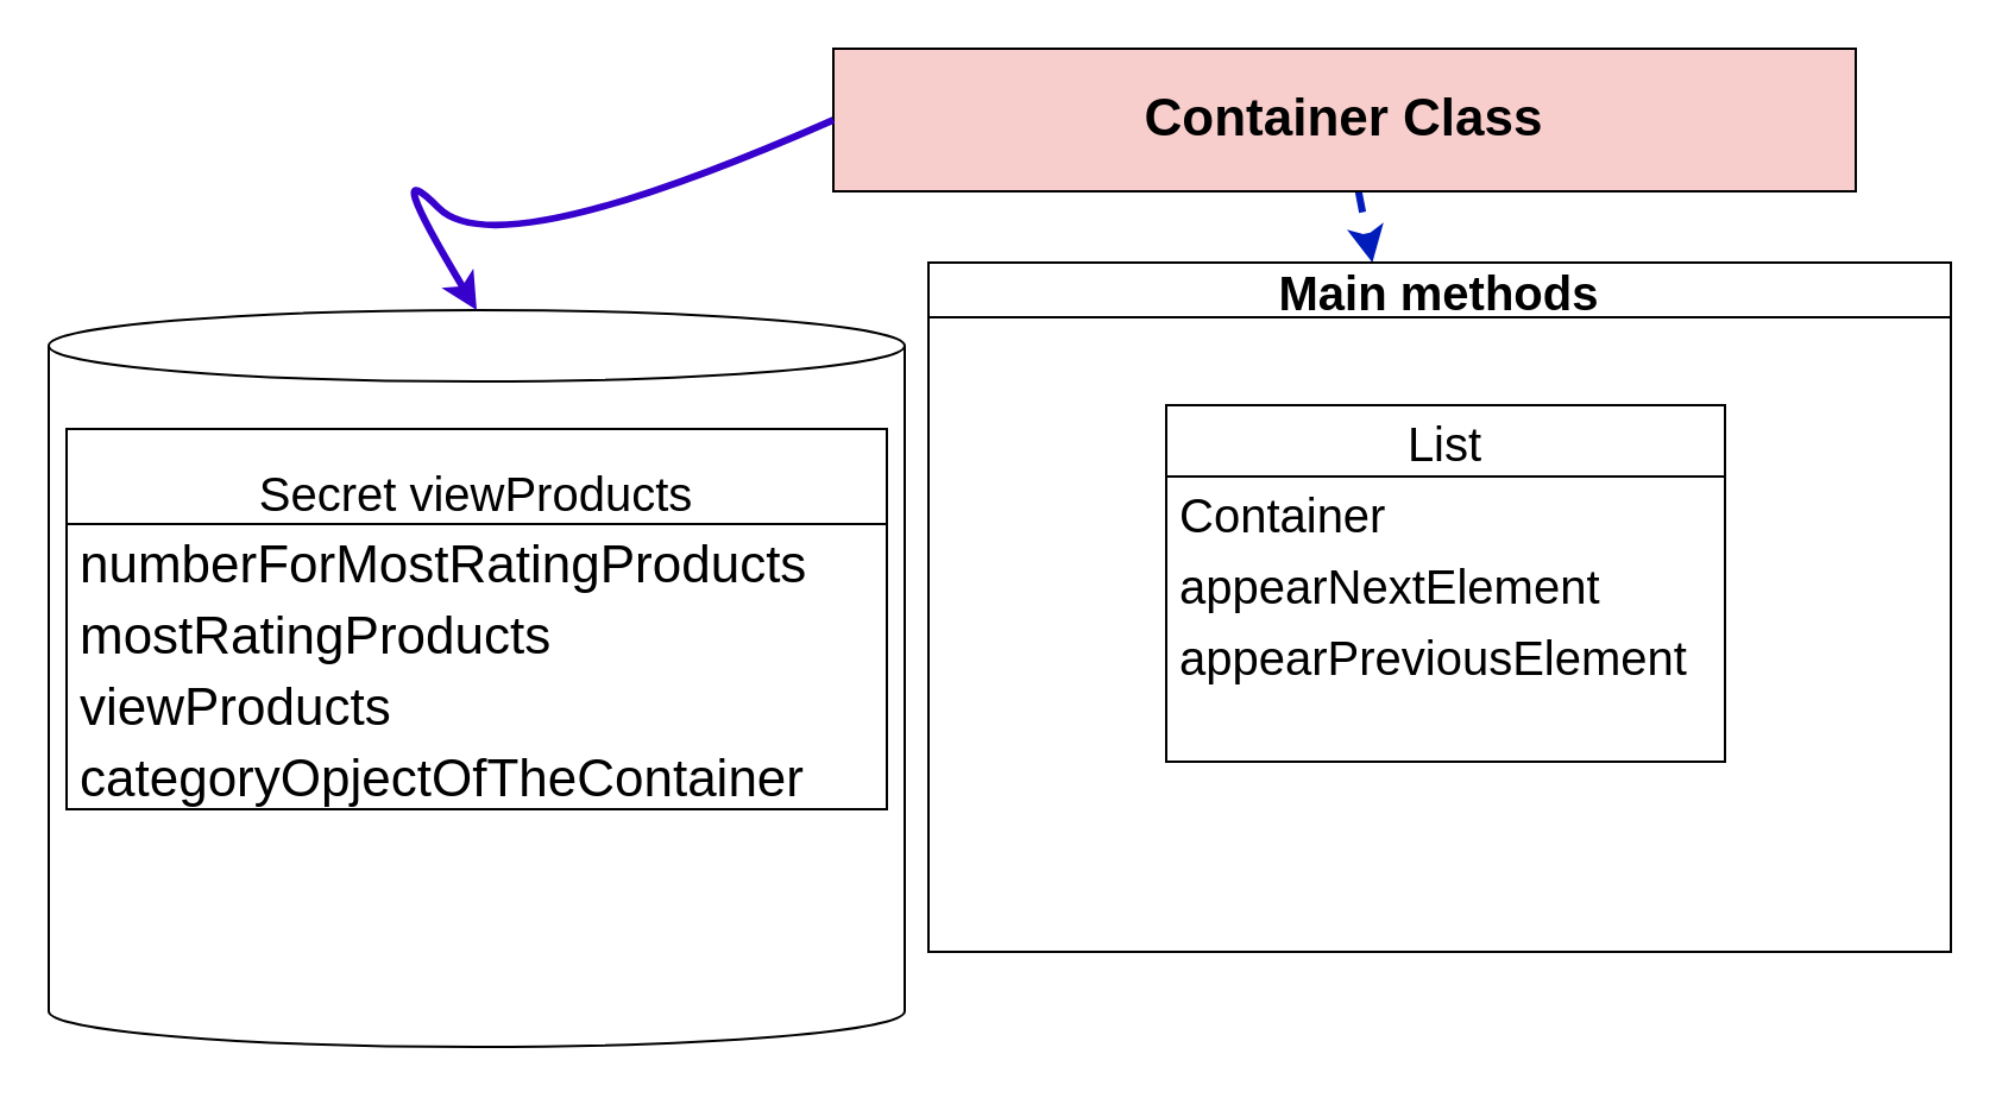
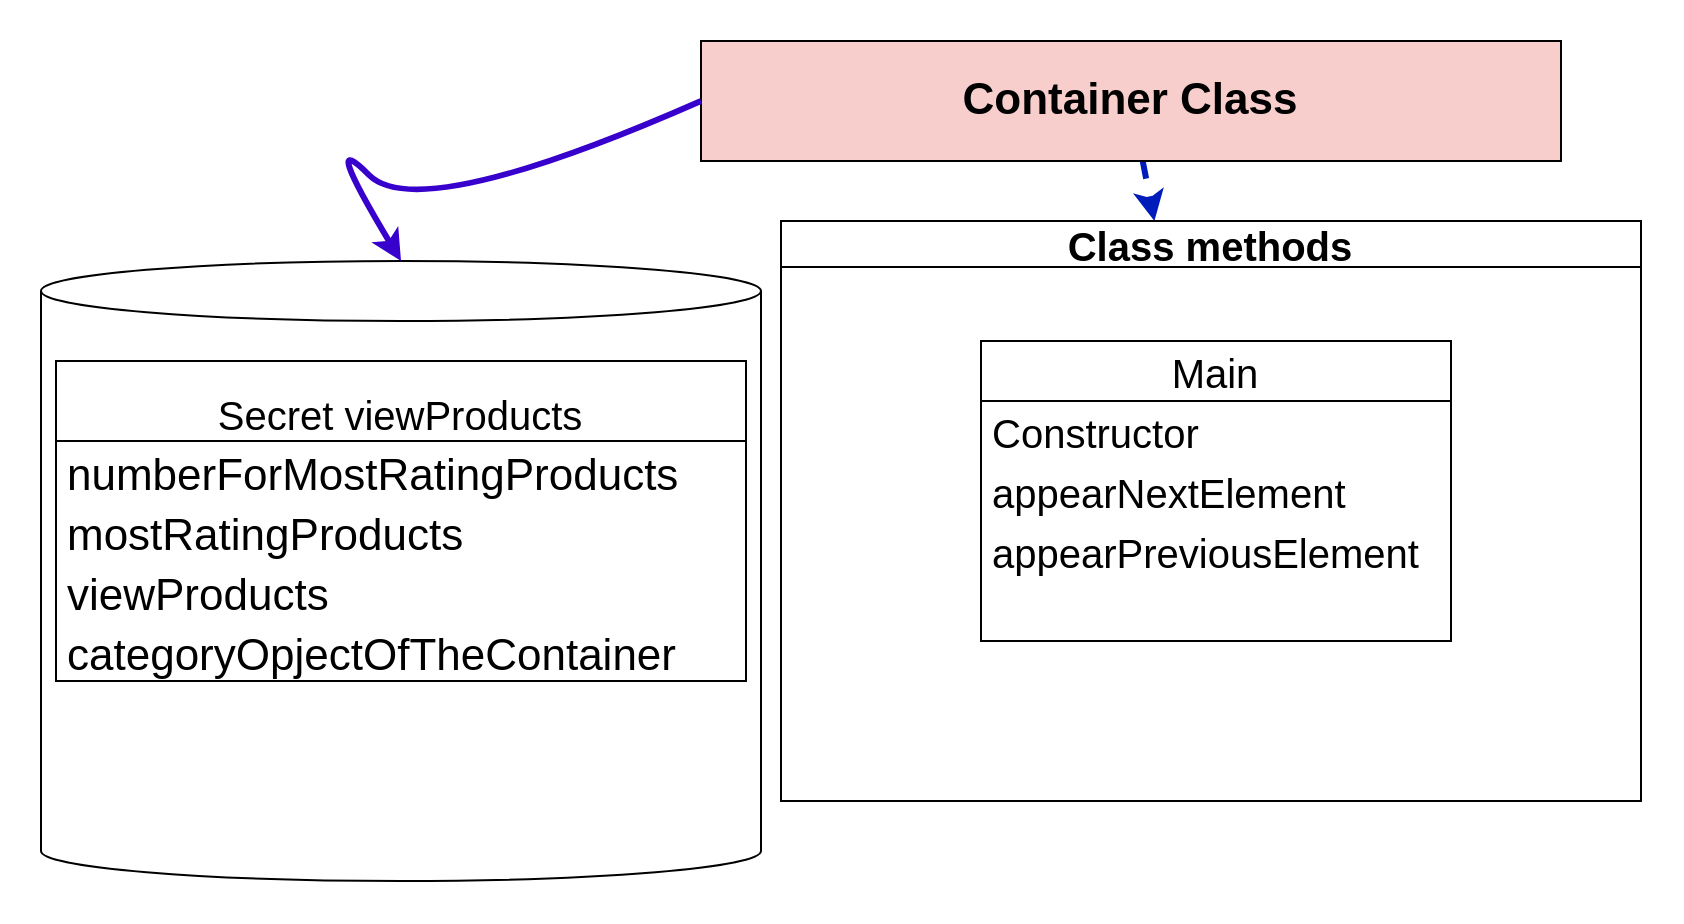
  <mxCell id="0" />
  <mxCell id="1" parent="0" />
  <mxCell id="2" style="edgeStyle=none;html=1;fontSize=20;strokeWidth=3;fillColor=#0050ef;strokeColor=#001DBC;dashed=1;" parent="1" source="3" target="11" edge="1"><mxGeometry relative="1" as="geometry" /></mxCell>
  <mxCell id="3" value="&lt;b&gt;&lt;font style=&quot;font-size: 22px&quot;&gt;Container Class&lt;/font&gt;&lt;/b&gt;" style="rounded=0;whiteSpace=wrap;html=1;fillColor=#f8cecc;" parent="1" vertex="1"><mxGeometry x="350" width="430" height="60" as="geometry" y="20" /></mxCell>
  <mxCell id="4" value="" style="shape=cylinder3;whiteSpace=wrap;html=1;boundedLbl=1;backgroundOutline=1;size=15;fontSize=22;" parent="1" vertex="1"><mxGeometry x="20" y="130" width="360" height="310" as="geometry" /></mxCell>
  <mxCell id="5" value="" style="curved=1;endArrow=classic;html=1;fontSize=22;entryX=0.5;entryY=0;entryDx=0;entryDy=0;entryPerimeter=0;exitX=0;exitY=0.5;exitDx=0;exitDy=0;fillColor=#6a00ff;strokeColor=#3700CC;strokeWidth=3;" parent="1" source="3" target="4" edge="1"><mxGeometry width="50" height="50" relative="1" as="geometry"><mxPoint x="159" y="112" as="sourcePoint" /><mxPoint x="209" y="62" as="targetPoint" /><Array as="points"><mxPoint x="209" y="112" /><mxPoint x="159" y="62" /></Array></mxGeometry></mxCell>
  <mxCell id="6" value="&#10;Secret viewProducts" style="swimlane;fontStyle=0;childLayout=stackLayout;horizontal=1;startSize=40;horizontalStack=0;resizeParent=1;resizeParentMax=0;resizeLast=0;collapsible=1;marginBottom=0;fontSize=20;verticalAlign=bottom;labelPosition=center;verticalLabelPosition=middle;align=center;" parent="1" vertex="1"><mxGeometry x="27.5" y="180" width="345" height="160" as="geometry" /></mxCell>
  <mxCell id="7" value="numberForMostRatingProducts" style="text;strokeColor=none;fillColor=none;align=left;verticalAlign=middle;spacingLeft=4;spacingRight=4;overflow=hidden;points=[[0,0.5],[1,0.5]];portConstraint=eastwest;rotatable=0;fontSize=22;" parent="6" vertex="1"><mxGeometry y="40" width="345" height="30" as="geometry" /></mxCell>
  <mxCell id="8" value="mostRatingProducts" style="text;strokeColor=none;fillColor=none;align=left;verticalAlign=middle;spacingLeft=4;spacingRight=4;overflow=hidden;points=[[0,0.5],[1,0.5]];portConstraint=eastwest;rotatable=0;fontSize=22;" parent="6" vertex="1"><mxGeometry y="70" width="345" height="30" as="geometry" /></mxCell>
  <mxCell id="9" value="viewProducts" style="text;strokeColor=none;fillColor=none;align=left;verticalAlign=middle;spacingLeft=4;spacingRight=4;overflow=hidden;points=[[0,0.5],[1,0.5]];portConstraint=eastwest;rotatable=0;fontSize=22;" parent="6" vertex="1"><mxGeometry y="100" width="345" height="30" as="geometry" /></mxCell>
  <mxCell id="10" value="categoryOpjectOfTheContainer" style="text;strokeColor=none;fillColor=none;align=left;verticalAlign=middle;spacingLeft=4;spacingRight=4;overflow=hidden;points=[[0,0.5],[1,0.5]];portConstraint=eastwest;rotatable=0;fontSize=22;" parent="6" vertex="1"><mxGeometry y="130" width="345" height="30" as="geometry" /></mxCell>
- <mxCell id="11" value="Main methods" style="swimlane;fontSize=20;" parent="1" vertex="1"><mxGeometry x="390" y="110" width="430" height="290" as="geometry" /></mxCell>
- <mxCell id="12" value="List" style="swimlane;fontStyle=0;childLayout=stackLayout;horizontal=1;startSize=30;horizontalStack=0;resizeParent=1;resizeParentMax=0;resizeLast=0;collapsible=1;marginBottom=0;fontSize=20;" parent="11" vertex="1"><mxGeometry x="100" y="60" width="235" height="150" as="geometry" /></mxCell>
- <mxCell id="13" value="Container" style="text;strokeColor=none;fillColor=none;align=left;verticalAlign=middle;spacingLeft=4;spacingRight=4;overflow=hidden;points=[[0,0.5],[1,0.5]];portConstraint=eastwest;rotatable=0;fontSize=20;" parent="12" vertex="1"><mxGeometry y="30" width="235" height="30" as="geometry" /></mxCell>
+ <mxCell id="11" value="Class methods" style="swimlane;fontSize=20;" parent="1" vertex="1"><mxGeometry x="390" y="110" width="430" height="290" as="geometry" /></mxCell>
+ <mxCell id="12" value="Main" style="swimlane;fontStyle=0;childLayout=stackLayout;horizontal=1;startSize=30;horizontalStack=0;resizeParent=1;resizeParentMax=0;resizeLast=0;collapsible=1;marginBottom=0;fontSize=20;" parent="11" vertex="1"><mxGeometry x="100" y="60" width="235" height="150" as="geometry" /></mxCell>
+ <mxCell id="13" value="Constructor" style="text;strokeColor=none;fillColor=none;align=left;verticalAlign=middle;spacingLeft=4;spacingRight=4;overflow=hidden;points=[[0,0.5],[1,0.5]];portConstraint=eastwest;rotatable=0;fontSize=20;" parent="12" vertex="1"><mxGeometry y="30" width="235" height="30" as="geometry" /></mxCell>
  <mxCell id="14" value="appearNextElement" style="text;strokeColor=none;fillColor=none;align=left;verticalAlign=middle;spacingLeft=4;spacingRight=4;overflow=hidden;points=[[0,0.5],[1,0.5]];portConstraint=eastwest;rotatable=0;fontSize=20;" parent="12" vertex="1"><mxGeometry y="60" width="235" height="30" as="geometry" /></mxCell>
  <mxCell id="15" value="appearPreviousElement" style="text;strokeColor=none;fillColor=none;align=left;verticalAlign=middle;spacingLeft=4;spacingRight=4;overflow=hidden;points=[[0,0.5],[1,0.5]];portConstraint=eastwest;rotatable=0;fontSize=20;" parent="12" vertex="1"><mxGeometry y="90" width="235" height="30" as="geometry" /></mxCell>
  <mxCell id="16" style="text;strokeColor=none;fillColor=none;align=left;verticalAlign=middle;spacingLeft=4;spacingRight=4;overflow=hidden;points=[[0,0.5],[1,0.5]];portConstraint=eastwest;rotatable=0;fontSize=20;" parent="12" vertex="1"><mxGeometry y="120" width="235" height="30" as="geometry" /></mxCell>
